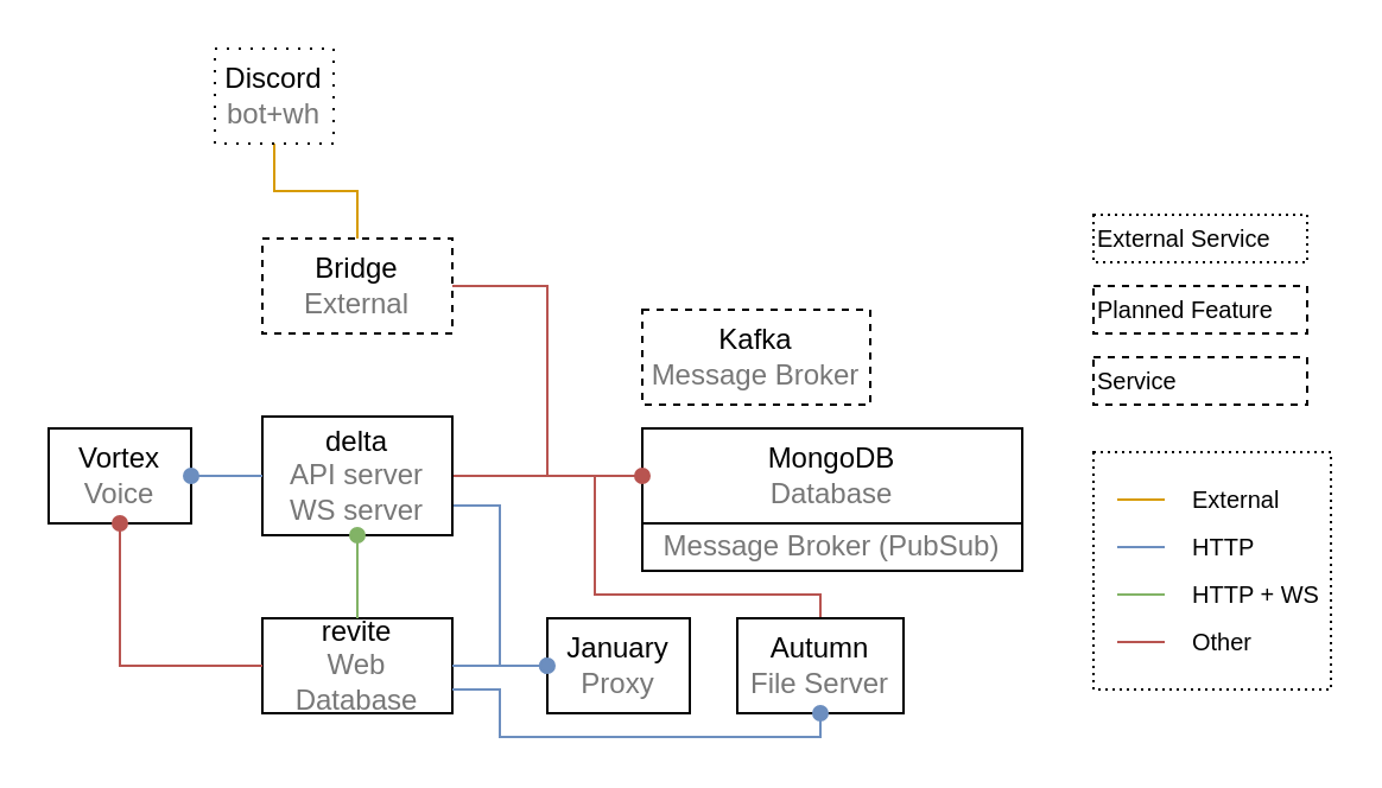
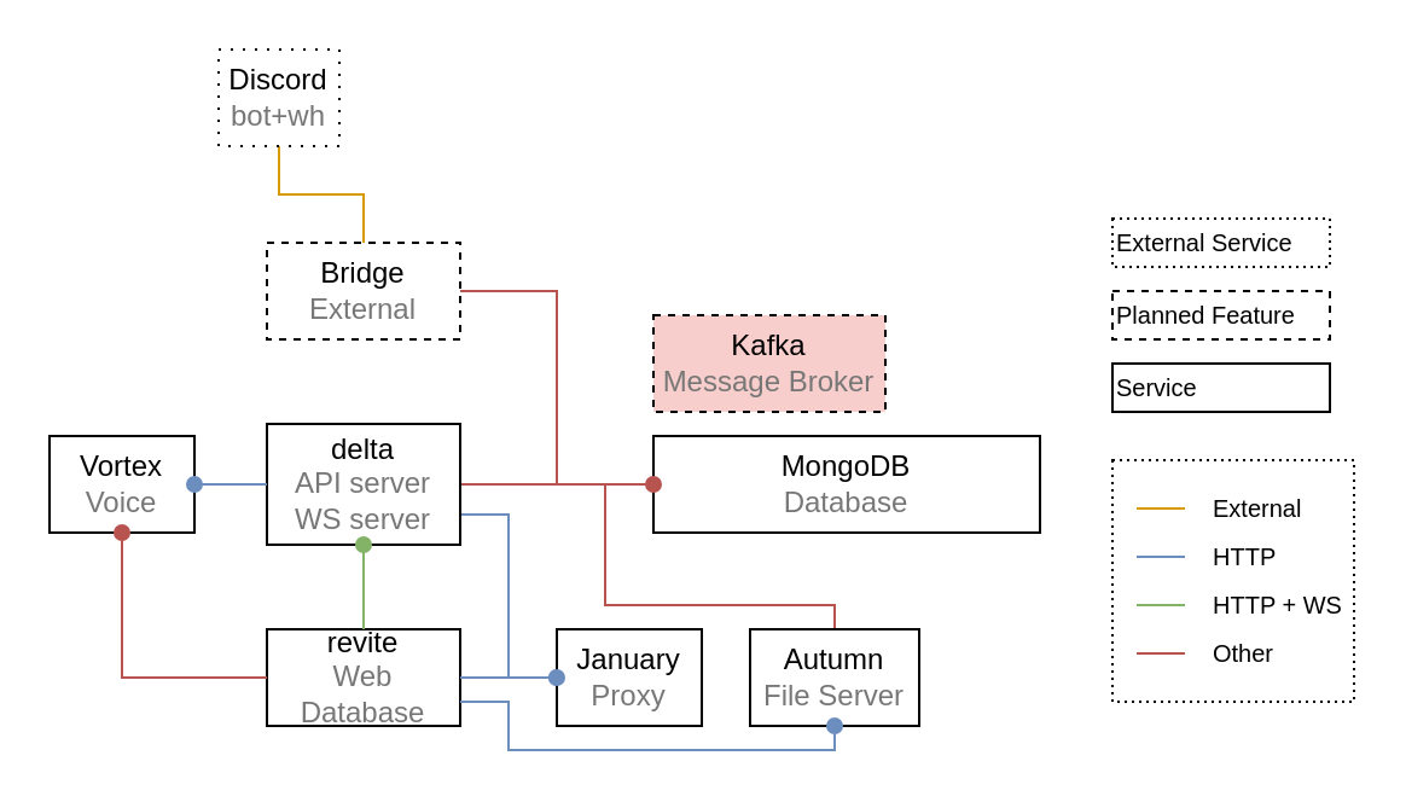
  <mxCell id="0" />
  <mxCell id="1" parent="0" />
  <mxCell id="2" value="" style="rounded=0;whiteSpace=wrap;html=1;dashed=1;dashPattern=1 2;fontSize=10;align=left;" vertex="1" parent="1"><mxGeometry x="460" y="190" width="100" height="100" as="geometry" /></mxCell>
  <mxCell id="3" style="edgeStyle=orthogonalEdgeStyle;rounded=0;orthogonalLoop=1;jettySize=auto;html=1;exitX=1;exitY=0.5;exitDx=0;exitDy=0;entryX=0;entryY=0.5;entryDx=0;entryDy=0;endArrow=none;endFill=0;strokeColor=#b85450;fillColor=#f8cecc;" edge="1" parent="1" source="5" target="7"><mxGeometry relative="1" as="geometry" /></mxCell>
  <mxCell id="4" style="edgeStyle=orthogonalEdgeStyle;rounded=0;orthogonalLoop=1;jettySize=auto;html=1;exitX=1;exitY=0.75;exitDx=0;exitDy=0;startArrow=none;startFill=0;endArrow=oval;endFill=1;strokeColor=#6c8ebf;fillColor=#dae8fc;" edge="1" parent="1" source="5"><mxGeometry relative="1" as="geometry"><mxPoint x="230" y="280" as="targetPoint" /><Array as="points"><mxPoint x="210" y="213" /><mxPoint x="210" y="280" /></Array></mxGeometry></mxCell>
  <mxCell id="5" value="&lt;div&gt;delta&lt;/div&gt;&lt;div&gt;&lt;font color=&quot;#777&quot;&gt;API server&lt;br&gt;WS server&lt;/font&gt;&lt;br&gt;&lt;/div&gt;" style="rounded=0;whiteSpace=wrap;html=1;" vertex="1" parent="1"><mxGeometry x="110" y="175" width="80" height="50" as="geometry" /></mxCell>
  <mxCell id="6" style="edgeStyle=orthogonalEdgeStyle;rounded=0;orthogonalLoop=1;jettySize=auto;html=1;exitX=0;exitY=0.5;exitDx=0;exitDy=0;entryX=0.5;entryY=0;entryDx=0;entryDy=0;startArrow=none;startFill=0;endArrow=none;endFill=0;strokeColor=#b85450;fillColor=#f8cecc;" edge="1" parent="1" source="7" target="17"><mxGeometry relative="1" as="geometry"><Array as="points"><mxPoint x="250" y="200" /><mxPoint x="250" y="250" /><mxPoint x="345" y="250" /></Array></mxGeometry></mxCell>
  <mxCell id="7" value="&lt;div&gt;MongoDB&lt;/div&gt;&lt;div&gt;&lt;font color=&quot;#777&quot;&gt;Database&lt;/font&gt;&lt;/div&gt;" style="rounded=0;whiteSpace=wrap;html=1;" vertex="1" parent="1"><mxGeometry x="270" y="180" width="160" height="40" as="geometry" /></mxCell>
- <mxCell id="8" value="&lt;div&gt;&lt;font color=&quot;#777&quot;&gt;Message Broker (PubSub)&lt;/font&gt;&lt;/div&gt;" style="rounded=0;whiteSpace=wrap;html=1;" vertex="1" parent="1"><mxGeometry x="270" y="220" width="160" height="20" as="geometry" /></mxCell>
  <mxCell id="9" value="&lt;div&gt;revite&lt;/div&gt;&lt;div&gt;&lt;font color=&quot;#777&quot;&gt;Web Database&lt;/font&gt;&lt;br&gt;&lt;/div&gt;" style="rounded=0;whiteSpace=wrap;html=1;" vertex="1" parent="1"><mxGeometry x="110" y="260" width="80" height="40" as="geometry" /></mxCell>
  <mxCell id="10" style="edgeStyle=orthogonalEdgeStyle;rounded=0;orthogonalLoop=1;jettySize=auto;html=1;exitX=1;exitY=0.5;exitDx=0;exitDy=0;entryX=0;entryY=0.5;entryDx=0;entryDy=0;endArrow=oval;endFill=1;fillColor=#f8cecc;strokeColor=#b85450;" edge="1" parent="1" source="12" target="7"><mxGeometry relative="1" as="geometry" /></mxCell>
  <mxCell id="11" value="" style="edgeStyle=orthogonalEdgeStyle;rounded=0;orthogonalLoop=1;jettySize=auto;html=1;endArrow=none;endFill=0;strokeColor=#d79b00;fillColor=#ffe6cc;" edge="1" parent="1" source="12" target="13"><mxGeometry relative="1" as="geometry"><Array as="points"><mxPoint x="150" y="80" /><mxPoint x="115" y="80" /></Array></mxGeometry></mxCell>
  <mxCell id="12" value="&lt;div&gt;Bridge&lt;/div&gt;&lt;div&gt;&lt;font color=&quot;#777&quot;&gt; External&lt;/font&gt;&lt;br&gt;&lt;/div&gt;" style="rounded=0;whiteSpace=wrap;html=1;dashed=1;" vertex="1" parent="1"><mxGeometry x="110" y="100" width="80" height="40" as="geometry" /></mxCell>
  <mxCell id="13" value="&lt;div&gt;Discord&lt;/div&gt;&lt;div&gt;&lt;font color=&quot;#777&quot;&gt;bot+wh&lt;/font&gt;&lt;br&gt;&lt;/div&gt;" style="whiteSpace=wrap;html=1;rounded=0;dashed=1;dashPattern=1 4;" vertex="1" parent="1"><mxGeometry x="90" y="20" width="50" height="40" as="geometry" /></mxCell>
  <mxCell id="14" style="edgeStyle=orthogonalEdgeStyle;rounded=0;orthogonalLoop=1;jettySize=auto;html=1;exitX=0.5;exitY=1;exitDx=0;exitDy=0;entryX=0.5;entryY=0;entryDx=0;entryDy=0;startArrow=oval;startFill=1;endArrow=none;endFill=0;strokeColor=#82b366;fillColor=#d5e8d4;" edge="1" parent="1" source="5" target="9"><mxGeometry relative="1" as="geometry" /></mxCell>
  <mxCell id="15" value="&lt;div&gt;January&lt;/div&gt;&lt;div&gt;&lt;font color=&quot;#777&quot;&gt;Proxy&lt;/font&gt;&lt;br&gt;&lt;/div&gt;" style="rounded=0;whiteSpace=wrap;html=1;" vertex="1" parent="1"><mxGeometry x="230" y="260" width="60" height="40" as="geometry" /></mxCell>
  <mxCell id="16" style="edgeStyle=orthogonalEdgeStyle;rounded=0;orthogonalLoop=1;jettySize=auto;html=1;exitX=1;exitY=0.5;exitDx=0;exitDy=0;entryX=0;entryY=0.5;entryDx=0;entryDy=0;startArrow=none;startFill=0;endArrow=oval;endFill=1;strokeColor=#6c8ebf;fillColor=#dae8fc;" edge="1" parent="1" source="9" target="15"><mxGeometry relative="1" as="geometry" /></mxCell>
  <mxCell id="17" value="&lt;div&gt;Autumn&lt;/div&gt;&lt;div&gt;&lt;font color=&quot;#777&quot;&gt;File Server&lt;/font&gt;&lt;br&gt;&lt;/div&gt;" style="rounded=0;whiteSpace=wrap;html=1;" vertex="1" parent="1"><mxGeometry x="310" y="260" width="70" height="40" as="geometry" /></mxCell>
  <mxCell id="18" style="edgeStyle=orthogonalEdgeStyle;rounded=0;orthogonalLoop=1;jettySize=auto;html=1;exitX=1;exitY=0.75;exitDx=0;exitDy=0;entryX=0.5;entryY=1;entryDx=0;entryDy=0;startArrow=none;startFill=0;endArrow=oval;endFill=1;strokeColor=#6c8ebf;fillColor=#dae8fc;" edge="1" parent="1" source="9" target="17"><mxGeometry relative="1" as="geometry"><Array as="points"><mxPoint x="210" y="290" /><mxPoint x="210" y="310" /><mxPoint x="345" y="310" /></Array></mxGeometry></mxCell>
- <mxCell id="19" value="&lt;div&gt;Kafka&lt;/div&gt;&lt;div&gt;&lt;font color=&quot;#777&quot;&gt; Message Broker&lt;/font&gt;&lt;br&gt;&lt;/div&gt;" style="rounded=0;whiteSpace=wrap;html=1;dashed=1;" vertex="1" parent="1"><mxGeometry x="270" y="130" width="96" height="40" as="geometry" /></mxCell>
+ <mxCell id="19" value="&lt;div&gt;Kafka&lt;/div&gt;&lt;div&gt;&lt;font color=&quot;#777&quot;&gt; Message Broker&lt;/font&gt;&lt;br&gt;&lt;/div&gt;" style="rounded=0;whiteSpace=wrap;html=1;dashed=1;fillColor=#f8cecc;" vertex="1" parent="1"><mxGeometry x="270" y="130" width="96" height="40" as="geometry" /></mxCell>
  <mxCell id="20" value="&lt;div&gt;Vortex&lt;/div&gt;&lt;div&gt;&lt;font color=&quot;#777&quot;&gt;Voice&lt;/font&gt;&lt;br&gt;&lt;/div&gt;" style="rounded=0;whiteSpace=wrap;html=1;" vertex="1" parent="1"><mxGeometry x="20" y="180" width="60" height="40" as="geometry" /></mxCell>
  <mxCell id="21" style="edgeStyle=orthogonalEdgeStyle;rounded=0;orthogonalLoop=1;jettySize=auto;html=1;exitX=0;exitY=0.5;exitDx=0;exitDy=0;entryX=1;entryY=0.5;entryDx=0;entryDy=0;startArrow=none;startFill=0;endArrow=oval;endFill=1;strokeColor=#6c8ebf;fillColor=#dae8fc;" edge="1" parent="1" source="5" target="20"><mxGeometry relative="1" as="geometry" /></mxCell>
  <mxCell id="22" style="edgeStyle=orthogonalEdgeStyle;rounded=0;orthogonalLoop=1;jettySize=auto;html=1;exitX=0;exitY=0.5;exitDx=0;exitDy=0;entryX=0.5;entryY=1;entryDx=0;entryDy=0;startArrow=none;startFill=0;endArrow=oval;endFill=1;strokeColor=#b85450;fillColor=#f8cecc;" edge="1" parent="1" source="9" target="20"><mxGeometry relative="1" as="geometry" /></mxCell>
  <mxCell id="23" value="External" style="text;html=1;strokeColor=none;fillColor=none;align=left;verticalAlign=middle;whiteSpace=wrap;rounded=0;dashed=1;dashPattern=1 4;fontSize=10;" vertex="1" parent="1"><mxGeometry x="500" y="200" width="60" height="20" as="geometry" /></mxCell>
  <mxCell id="24" value="" style="endArrow=none;html=1;fontSize=10;strokeColor=#d79b00;fillColor=#ffe6cc;" edge="1" parent="1"><mxGeometry width="50" height="50" relative="1" as="geometry"><mxPoint x="470" y="210" as="sourcePoint" /><mxPoint x="490" y="210" as="targetPoint" /></mxGeometry></mxCell>
  <mxCell id="25" value="Other" style="text;html=1;strokeColor=none;fillColor=none;align=left;verticalAlign=middle;whiteSpace=wrap;rounded=0;dashed=1;dashPattern=1 4;fontSize=10;" vertex="1" parent="1"><mxGeometry x="500" y="260" width="60" height="20" as="geometry" /></mxCell>
  <mxCell id="26" value="" style="endArrow=none;html=1;fontSize=10;strokeColor=#b85450;fillColor=#f8cecc;" edge="1" parent="1"><mxGeometry width="50" height="50" relative="1" as="geometry"><mxPoint x="470" y="270" as="sourcePoint" /><mxPoint x="490" y="270" as="targetPoint" /></mxGeometry></mxCell>
  <mxCell id="27" value="HTTP" style="text;html=1;strokeColor=none;fillColor=none;align=left;verticalAlign=middle;whiteSpace=wrap;rounded=0;dashed=1;dashPattern=1 4;fontSize=10;" vertex="1" parent="1"><mxGeometry x="500" y="220" width="60" height="20" as="geometry" /></mxCell>
  <mxCell id="28" value="" style="endArrow=none;html=1;fontSize=10;strokeColor=#6c8ebf;fillColor=#dae8fc;" edge="1" parent="1"><mxGeometry width="50" height="50" relative="1" as="geometry"><mxPoint x="470" y="230" as="sourcePoint" /><mxPoint x="490" y="230" as="targetPoint" /></mxGeometry></mxCell>
  <mxCell id="29" value="HTTP + WS" style="text;html=1;strokeColor=none;fillColor=none;align=left;verticalAlign=middle;whiteSpace=wrap;rounded=0;dashed=1;dashPattern=1 4;fontSize=10;" vertex="1" parent="1"><mxGeometry x="500" y="240" width="60" height="20" as="geometry" /></mxCell>
  <mxCell id="30" value="" style="endArrow=none;html=1;fontSize=10;strokeColor=#82b366;fillColor=#d5e8d4;" edge="1" parent="1"><mxGeometry width="50" height="50" relative="1" as="geometry"><mxPoint x="470" y="250" as="sourcePoint" /><mxPoint x="490" y="250" as="targetPoint" /></mxGeometry></mxCell>
  <mxCell id="31" value="External Service" style="rounded=0;whiteSpace=wrap;html=1;dashed=1;dashPattern=1 2;fontSize=10;align=left;" vertex="1" parent="1"><mxGeometry x="460" y="90" width="90" height="20" as="geometry" /></mxCell>
  <mxCell id="32" value="Planned Feature" style="rounded=0;whiteSpace=wrap;html=1;dashed=1;fontSize=10;align=left;" vertex="1" parent="1"><mxGeometry x="460" y="120" width="90" height="20" as="geometry" /></mxCell>
- <mxCell id="33" value="Service" style="rounded=0;whiteSpace=wrap;html=1;fontSize=10;align=left;dashed=1;" vertex="1" parent="1"><mxGeometry x="460" y="150" width="90" height="20" as="geometry" /></mxCell>
+ <mxCell id="33" value="Service" style="rounded=0;whiteSpace=wrap;html=1;fontSize=10;align=left;" vertex="1" parent="1"><mxGeometry x="460" y="150" width="90" height="20" as="geometry" /></mxCell>
